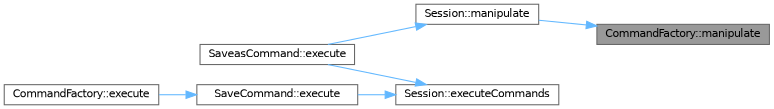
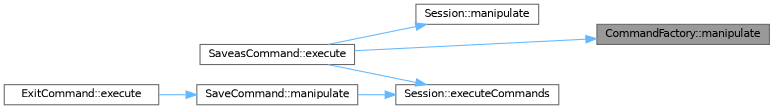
  digraph {
    rankdir=RL
    node [color=grey40 fillcolor=white fontname=Helvetica fontsize=10 shape=box style=filled]
    edge [color=steelblue1 dir=back fontname=Helvetica fontsize=10 labelfontname=Helvetica labelfontsize=10 style=solid]
    n1 [color=gray40 fillcolor=grey60 fontcolor=black height=0.2 label="CommandFactory::manipulate" width=0.4]
    n2 [height=0.2 label="Session::manipulate" width=0.4]
    n3 [height=0.2 label="SaveasCommand::execute" width=0.4]
    n4 [height=0.2 label="Session::executeCommands" width=0.4]
-   n5 [height=0.2 label="SaveCommand::execute" width=0.4]
-   n6 [height=0.2 label="CommandFactory::execute" width=0.4]
-   n1 -> n2
+   n5 [height=0.2 label="SaveCommand::manipulate" width=0.4]
+   n6 [height=0.2 label="ExitCommand::execute" width=0.4]
+   n1 -> n3
    n2 -> n3
    n4 -> n3
    n4 -> n5
    n5 -> n6
  }
